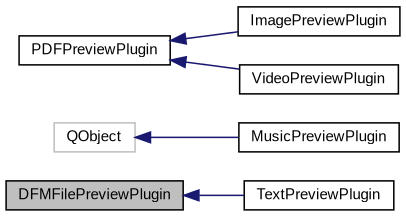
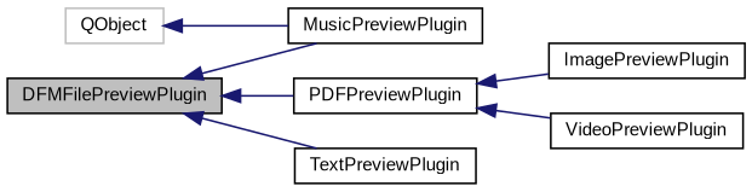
  digraph {
    fontname="Liberation Sans"
    rankdir=LR
    node [color=black fillcolor=white fontname="Liberation Sans" fontsize=10 shape=record style=filled]
    edge [color=midnightblue dir=back fontname="Liberation Sans" fontsize=10 labelfontname=Helvetica labelfontsize=10 style=solid]
    n1 [fillcolor=grey75 fontcolor=black height=0.2 label=DFMFilePreviewPlugin width=0.4]
    n2 [height=0.2 label=MusicPreviewPlugin width=0.4]
    n3 [height=0.2 label=PDFPreviewPlugin width=0.4]
    n4 [height=0.2 label=TextPreviewPlugin width=0.4]
    n5 [height=0.2 label=ImagePreviewPlugin width=0.4]
    n6 [height=0.2 label=VideoPreviewPlugin width=0.4]
    n7 [color=grey75 height=0.2 label=QObject width=0.4]
+   n1 -> n2
+   n1 -> n3
    n1 -> n4
    n3 -> n5
    n3 -> n6
    n7 -> n2
  }
